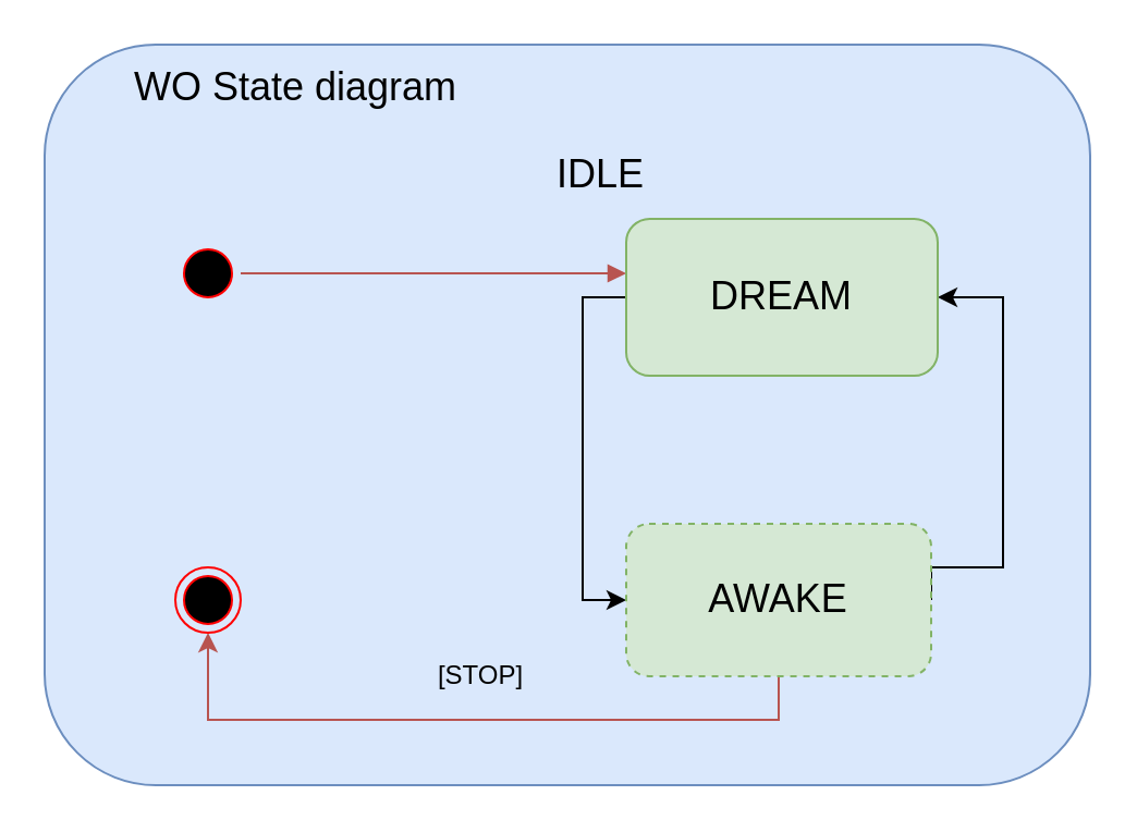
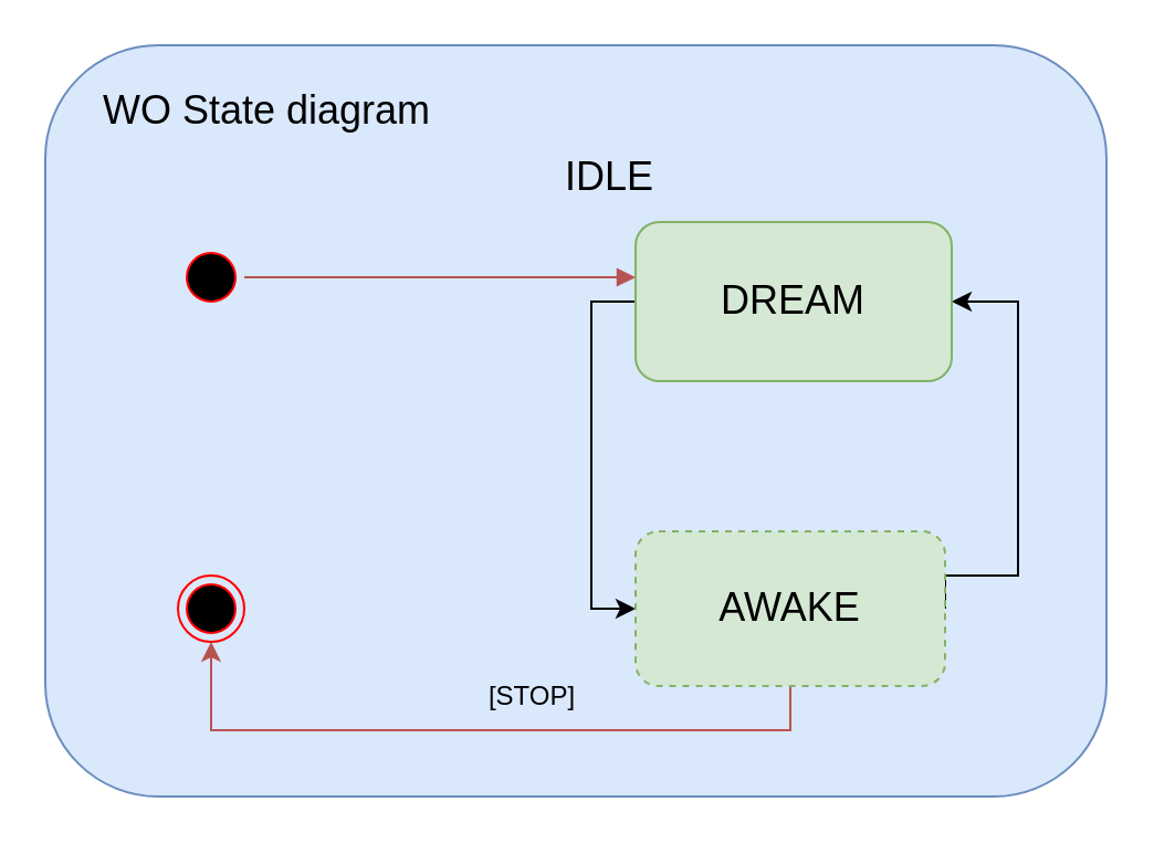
  <mxCell id="0" />
  <mxCell id="1" parent="0" />
  <mxCell id="2" value="" style="rounded=1;whiteSpace=wrap;html=1;fillColor=#dae8fc;strokeColor=#6c8ebf;" parent="1" vertex="1"><mxGeometry x="20" y="20" width="480" height="340" as="geometry" /></mxCell>
- <mxCell id="3" value="&lt;font style=&quot;font-size: 18px&quot;&gt;WO State diagram&lt;/font&gt;" style="text;html=1;align=center;verticalAlign=middle;resizable=0;points=[];autosize=1;strokeColor=none;" parent="1" vertex="1"><mxGeometry x="55" y="30" width="160" height="20" as="geometry" /></mxCell>
+ <mxCell id="3" value="&lt;font style=&quot;font-size: 18px&quot;&gt;WO State diagram&lt;/font&gt;" style="text;html=1;align=center;verticalAlign=middle;resizable=0;points=[];autosize=1;strokeColor=none;" parent="1" vertex="1"><mxGeometry x="40" y="40" width="160" height="20" as="geometry" /></mxCell>
  <mxCell id="4" value="" style="ellipse;html=1;shape=startState;fillColor=#000000;strokeColor=#ff0000;" parent="1" vertex="1"><mxGeometry x="80" y="110" width="30" height="30" as="geometry" /></mxCell>
  <mxCell id="5" value="" style="edgeStyle=orthogonalEdgeStyle;html=1;verticalAlign=bottom;endArrow=block;strokeColor=#b85450;fillColor=#f8cecc;endFill=1;" parent="1" source="4" edge="1"><mxGeometry relative="1" as="geometry"><mxPoint x="287" y="125" as="targetPoint" /></mxGeometry></mxCell>
  <mxCell id="6" style="edgeStyle=orthogonalEdgeStyle;rounded=0;orthogonalLoop=1;jettySize=auto;html=1;exitX=0;exitY=0.5;exitDx=0;exitDy=0;entryX=0;entryY=0.5;entryDx=0;entryDy=0;" parent="1" source="11" target="10" edge="1"><mxGeometry relative="1" as="geometry"><mxPoint x="244" y="157.5" as="sourcePoint" /></mxGeometry></mxCell>
  <mxCell id="7" value="&lt;font style=&quot;font-size: 18px&quot;&gt;IDLE&lt;/font&gt;" style="text;html=1;align=center;verticalAlign=middle;resizable=0;points=[];autosize=1;strokeColor=none;" parent="1" vertex="1"><mxGeometry x="245" y="70" width="60" height="20" as="geometry" /></mxCell>
  <mxCell id="8" style="edgeStyle=orthogonalEdgeStyle;rounded=0;orthogonalLoop=1;jettySize=auto;html=1;exitX=1;exitY=0.5;exitDx=0;exitDy=0;entryX=1;entryY=0.5;entryDx=0;entryDy=0;" parent="1" source="10" target="11" edge="1"><mxGeometry relative="1" as="geometry"><mxPoint x="470" y="160" as="targetPoint" /><Array as="points"><mxPoint x="427" y="260" /><mxPoint x="460" y="260" /><mxPoint x="460" y="136" /></Array></mxGeometry></mxCell>
  <mxCell id="9" style="edgeStyle=orthogonalEdgeStyle;rounded=0;orthogonalLoop=1;jettySize=auto;html=1;exitX=0.5;exitY=1;exitDx=0;exitDy=0;entryX=0.5;entryY=1;entryDx=0;entryDy=0;fillColor=#f8cecc;strokeColor=#b85450;" parent="1" source="10" target="12" edge="1"><mxGeometry relative="1" as="geometry"><Array as="points"><mxPoint x="357" y="330" /><mxPoint x="95" y="330" /></Array></mxGeometry></mxCell>
  <mxCell id="10" value="&lt;font style=&quot;font-size: 18px&quot;&gt;AWAKE&lt;/font&gt;" style="rounded=1;whiteSpace=wrap;html=1;fillColor=#d5e8d4;strokeColor=#82b366;dashed=1;" parent="1" vertex="1"><mxGeometry x="287" y="240" width="140" height="70" as="geometry" /></mxCell>
  <mxCell id="11" value="&lt;font style=&quot;font-size: 18px&quot;&gt;DREAM&lt;/font&gt;" style="rounded=1;whiteSpace=wrap;html=1;fillColor=#d5e8d4;strokeColor=#82b366;" parent="1" vertex="1"><mxGeometry x="287" y="100" width="143" height="72" as="geometry" /></mxCell>
  <mxCell id="12" value="" style="ellipse;html=1;shape=endState;fillColor=#000000;strokeColor=#ff0000;" parent="1" vertex="1"><mxGeometry x="80" y="260" width="30" height="30" as="geometry" /></mxCell>
- <mxCell id="13" value="[STOP]" style="text;html=1;align=center;verticalAlign=middle;resizable=0;points=[];autosize=1;strokeColor=none;fillColor=none;" parent="1" vertex="1"><mxGeometry x="195" y="300" width="50" height="20" as="geometry" /></mxCell>
+ <mxCell id="13" value="[STOP]" style="text;html=1;align=center;verticalAlign=middle;resizable=0;points=[];autosize=1;strokeColor=none;fillColor=none;" parent="1" vertex="1"><mxGeometry x="215" y="305" width="50" height="20" as="geometry" /></mxCell>
